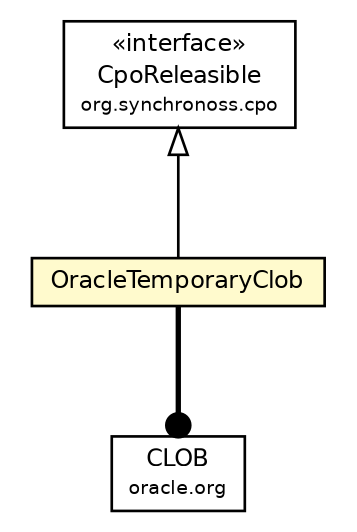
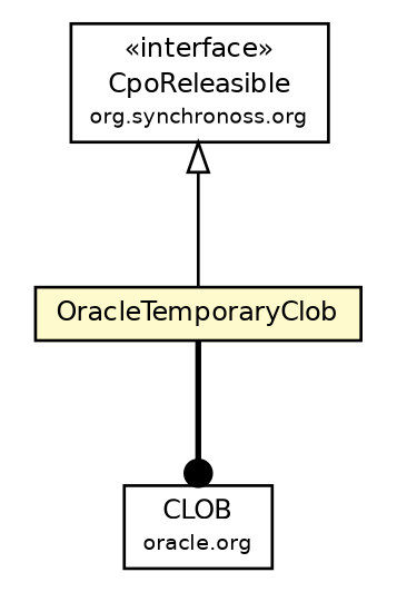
  digraph {
    node [fontcolor=black fontname=Helvetica fontsize=9.0 shape=plaintext]
    edge [fontname=Helvetica headport=p labelfontname=Helvetica labelfontsize=10 tailport=p]
-   n1 [label=<<table border="0" cellborder="1" cellspacing="0" cellpadding="2" port="p" href="../../CpoReleasible.html"> 		<tr><td><table border="0" cellspacing="0" cellpadding="1"> 			<tr><td> &laquo;interface&raquo; </td></tr> 			<tr><td> CpoReleasible </td></tr> 			<tr><td><font point-size="7.0"> org.synchronoss.cpo </font></td></tr> 		</table></td></tr> 		</table>>]
+   n1 [label=<<table border="0" cellborder="1" cellspacing="0" cellpadding="2" port="p" href="../../CpoReleasible.html"> 		<tr><td><table border="0" cellspacing="0" cellpadding="1"> 			<tr><td> &laquo;interface&raquo; </td></tr> 			<tr><td> CpoReleasible </td></tr> 			<tr><td><font point-size="7.0"> org.synchronoss.org </font></td></tr> 		</table></td></tr> 		</table>>]
    n2 [label=<<table border="0" cellborder="1" cellspacing="0" cellpadding="2" port="p" bgcolor="lemonChiffon" href="./OracleTemporaryClob.html"> 		<tr><td><table border="0" cellspacing="0" cellpadding="1"> 			<tr><td> OracleTemporaryClob </td></tr> 		</table></td></tr> 		</table>>]
    n3 [label=<<table border="0" cellborder="1" cellspacing="0" cellpadding="2" port="p" href="http://java.sun.com/j2se/1.4.2/docs/api/oracle/sql/CLOB.html"> 		<tr><td><table border="0" cellspacing="0" cellpadding="1"> 			<tr><td> CLOB </td></tr> 			<tr><td><font point-size="7.0"> oracle.org </font></td></tr> 		</table></td></tr> 		</table>>]
    n1 -> n2 [arrowtail=empty dir=back fontsize=10 style=solid]
    n2 -> n3 [arrowhead=dot color=black fontcolor=black fontsize=10.0 style=bold]
  }
